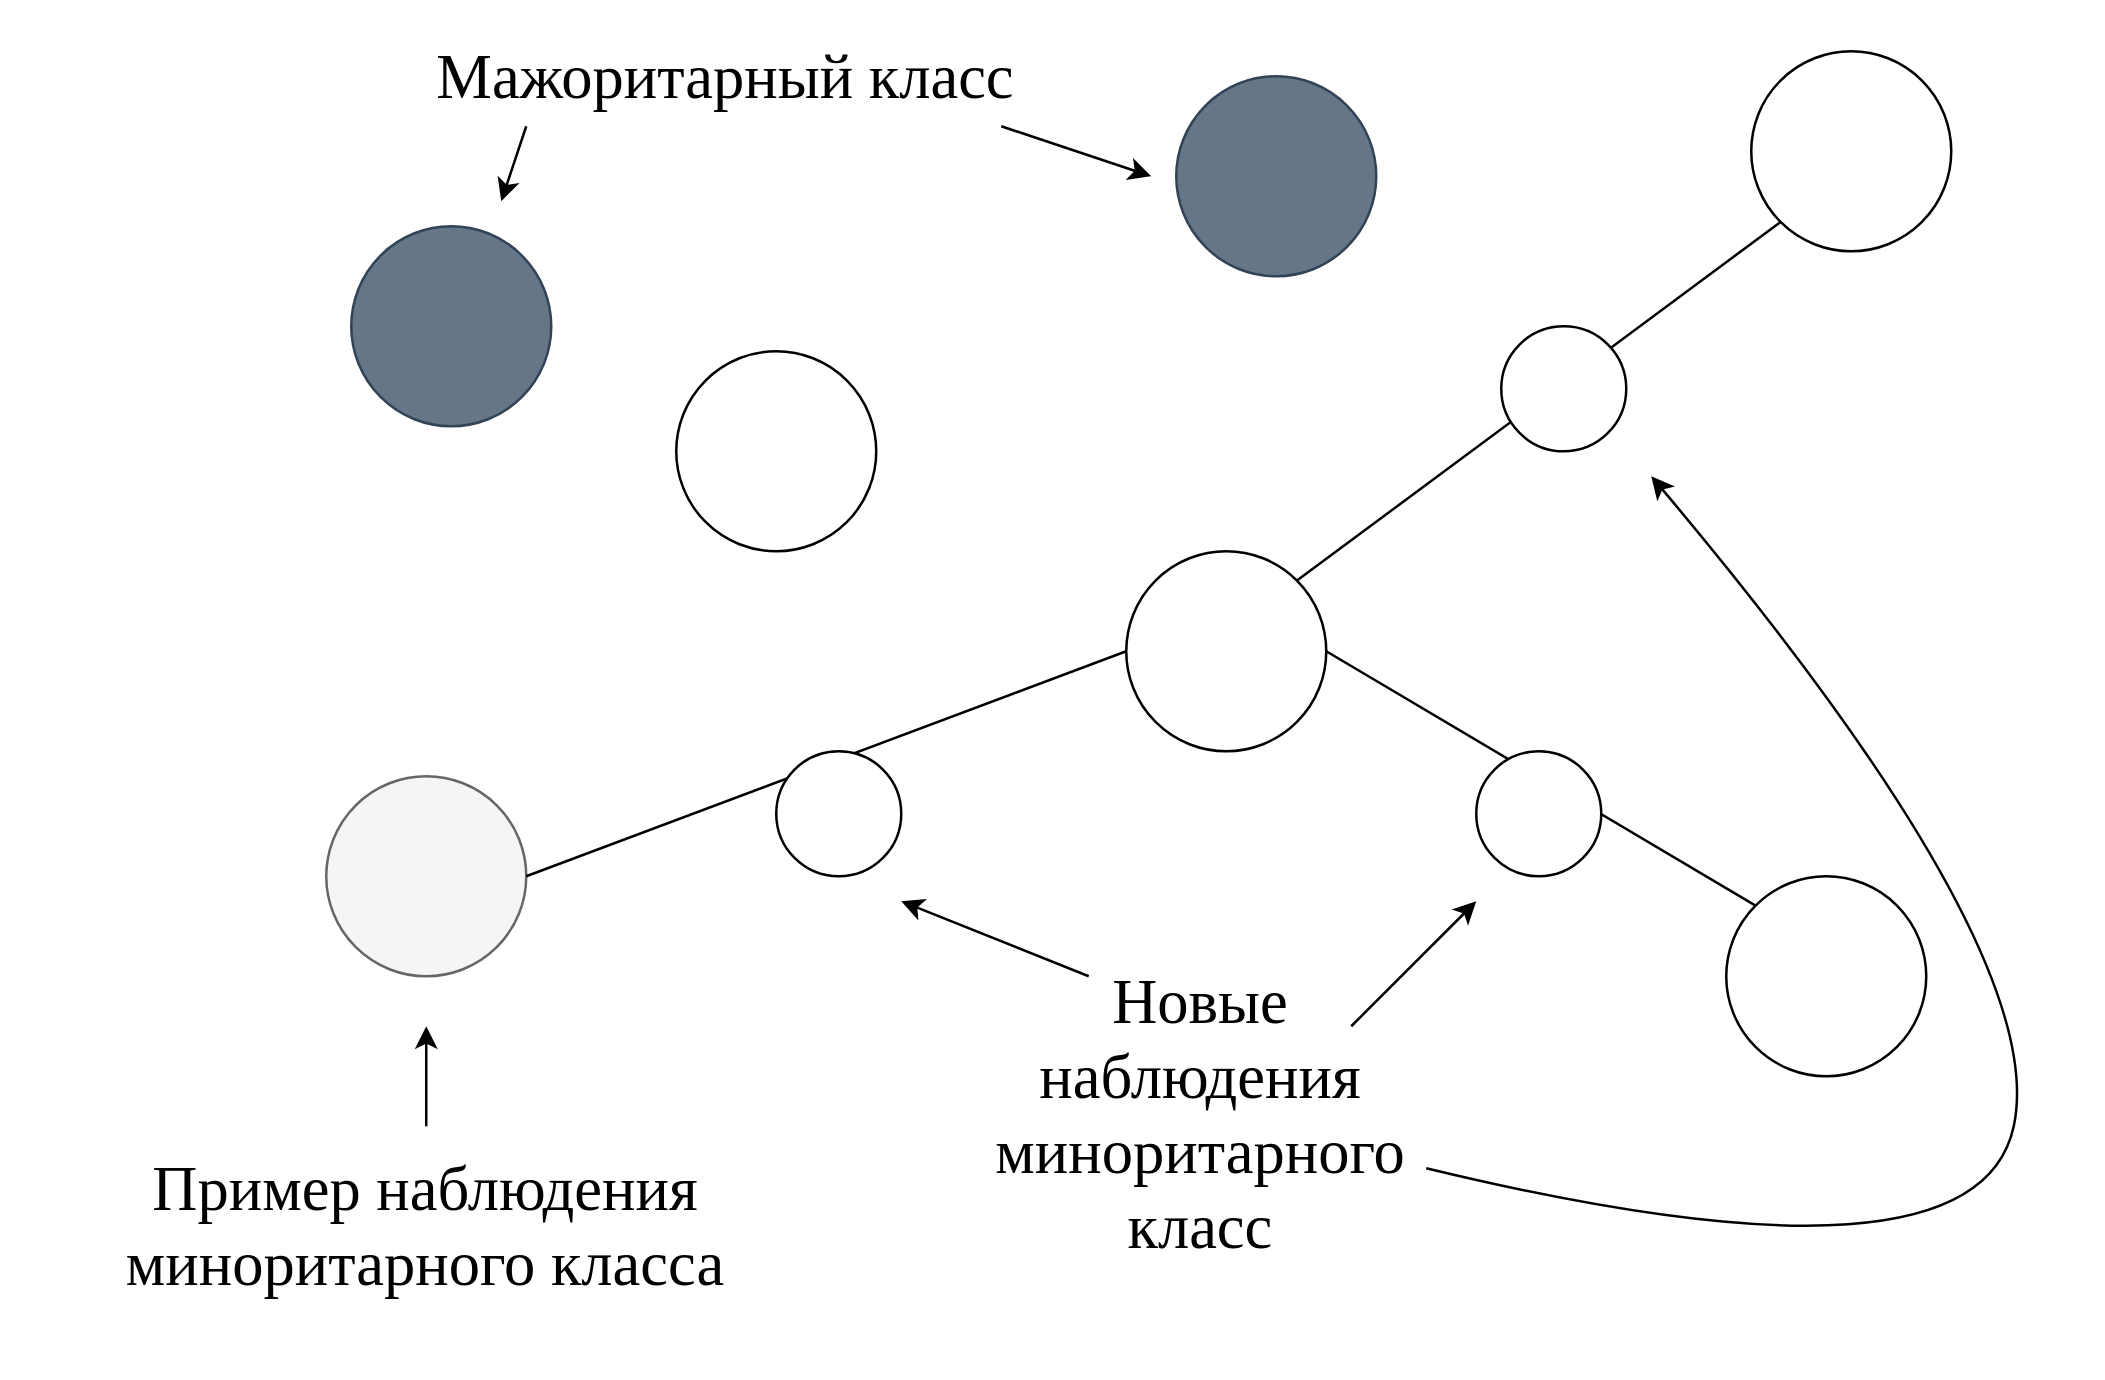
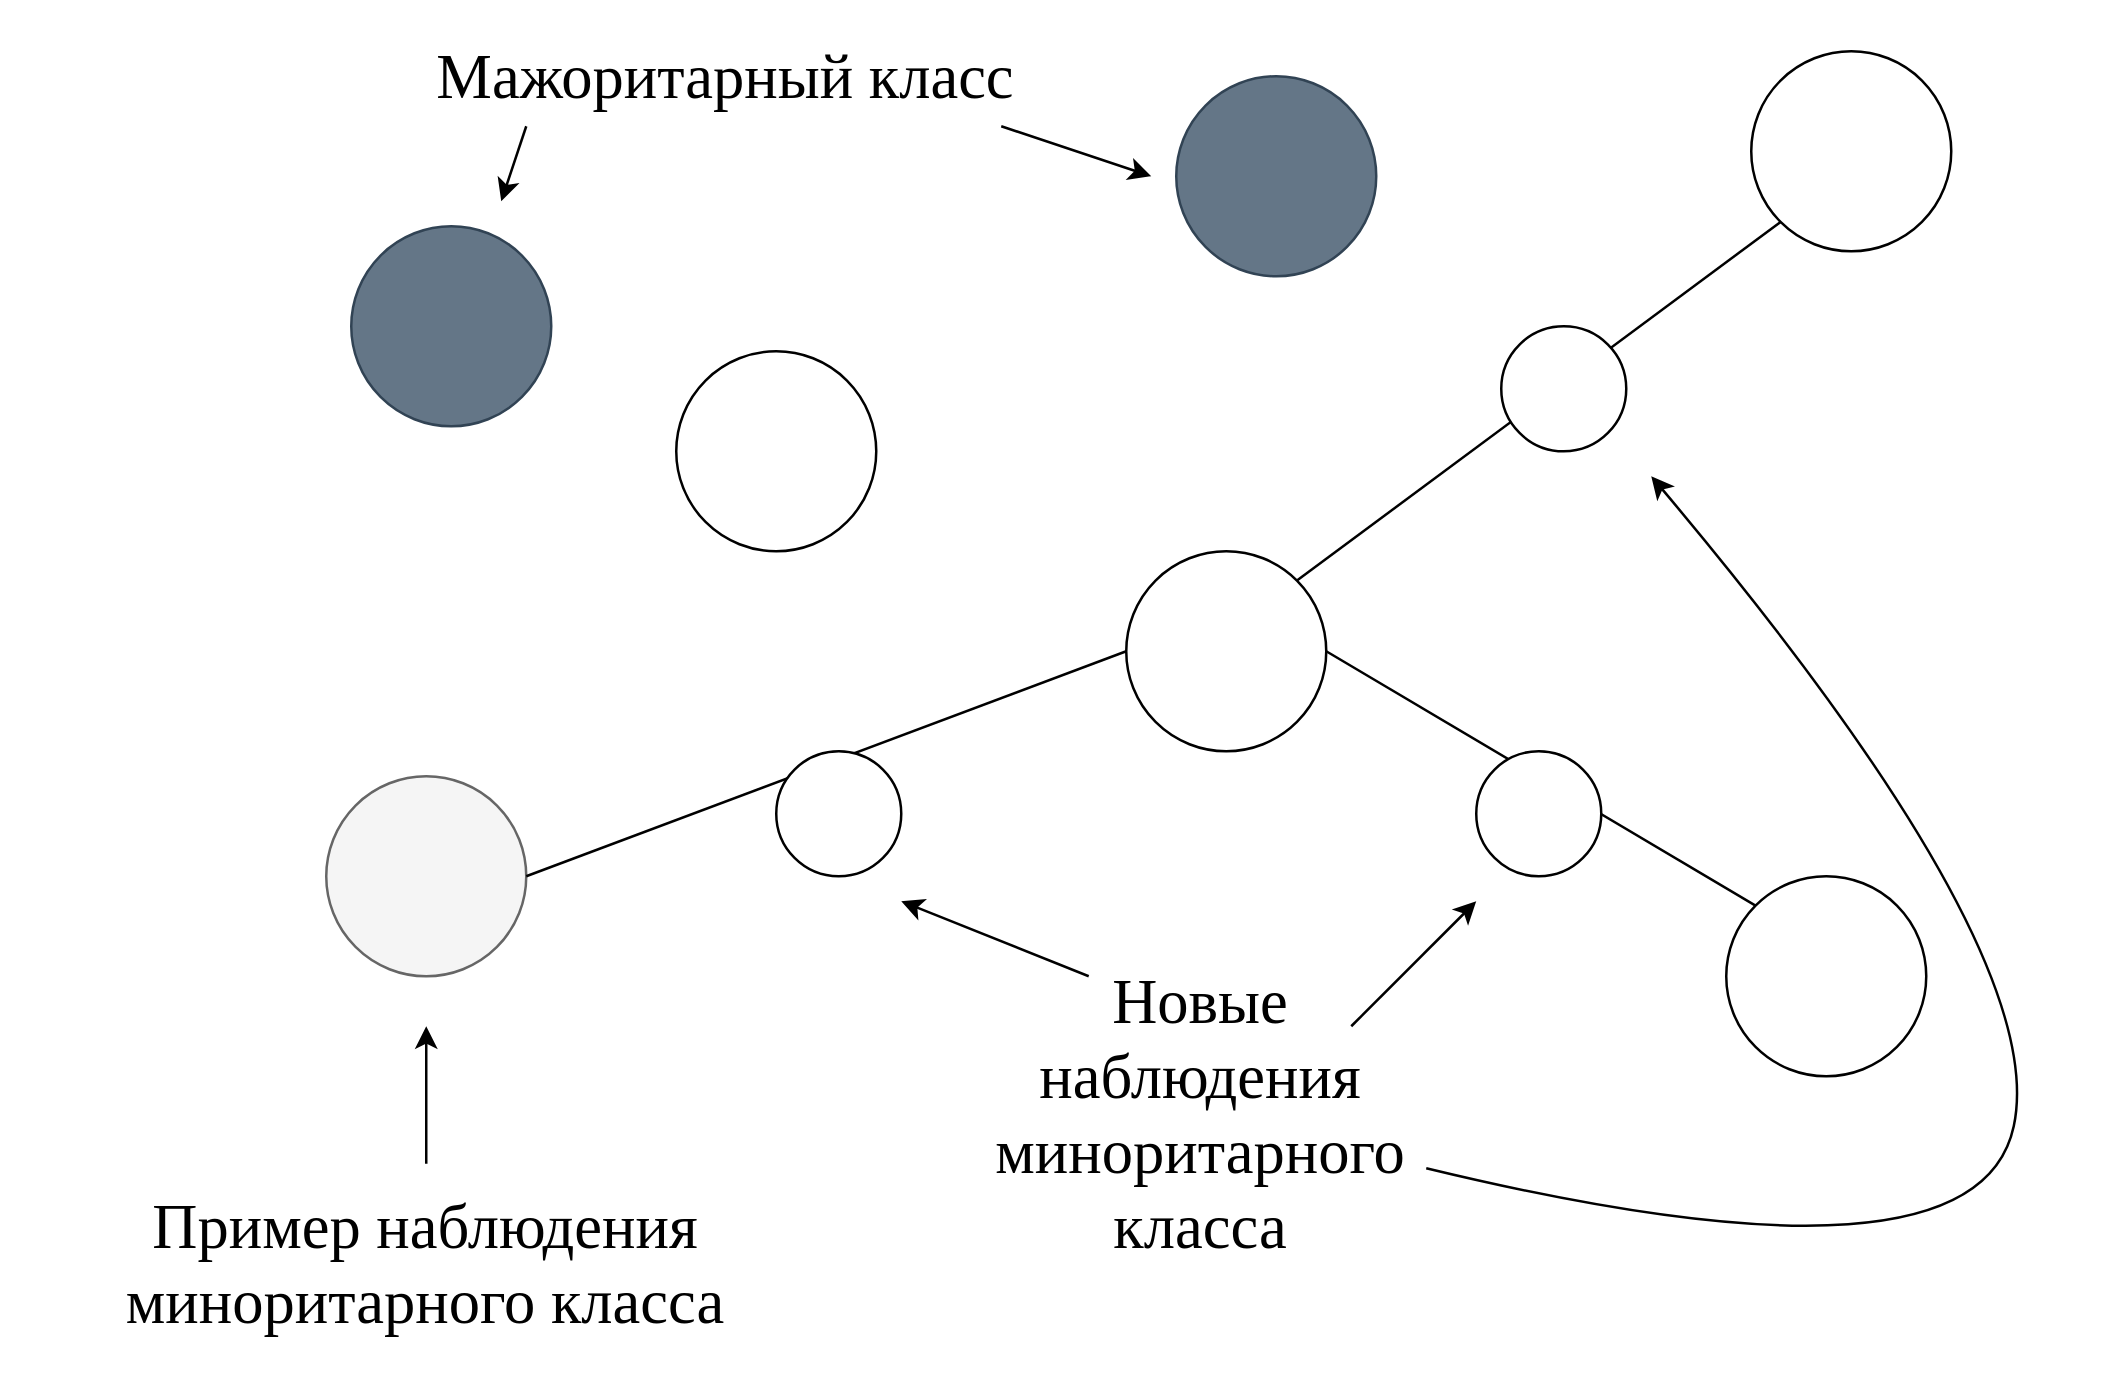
  <mxCell id="0" />
  <mxCell id="1" parent="0" />
  <mxCell id="2" value="" style="ellipse;whiteSpace=wrap;html=1;aspect=fixed;fillColor=#647687;strokeColor=#314354;fontColor=#ffffff;" parent="1" vertex="1"><mxGeometry x="140" y="90" width="80" height="80" as="geometry" /></mxCell>
  <mxCell id="3" value="" style="ellipse;whiteSpace=wrap;html=1;aspect=fixed;fillColor=#647687;strokeColor=#314354;fontColor=#ffffff;" parent="1" vertex="1"><mxGeometry x="470" y="30" width="80" height="80" as="geometry" /></mxCell>
  <mxCell id="4" value="" style="ellipse;whiteSpace=wrap;html=1;aspect=fixed;fillColor=#f5f5f5;strokeColor=#666666;fontColor=#333333;" parent="1" vertex="1"><mxGeometry x="130" y="310" width="80" height="80" as="geometry" /></mxCell>
  <mxCell id="5" value="" style="ellipse;whiteSpace=wrap;html=1;aspect=fixed;" parent="1" vertex="1"><mxGeometry x="700" y="20" width="80" height="80" as="geometry" /></mxCell>
  <mxCell id="6" value="" style="ellipse;whiteSpace=wrap;html=1;aspect=fixed;" parent="1" vertex="1"><mxGeometry x="270" y="140" width="80" height="80" as="geometry" /></mxCell>
  <mxCell id="7" value="" style="ellipse;whiteSpace=wrap;html=1;aspect=fixed;" parent="1" vertex="1"><mxGeometry x="690" y="350" width="80" height="80" as="geometry" /></mxCell>
  <mxCell id="8" value="" style="ellipse;whiteSpace=wrap;html=1;aspect=fixed;" parent="1" vertex="1"><mxGeometry x="450" y="220" width="80" height="80" as="geometry" /></mxCell>
  <mxCell id="9" value="" style="endArrow=none;html=1;exitX=1;exitY=0.5;exitDx=0;exitDy=0;entryX=0;entryY=0.5;entryDx=0;entryDy=0;" parent="1" source="4" target="8" edge="1"><mxGeometry width="50" height="50" relative="1" as="geometry"><mxPoint x="330" y="260" as="sourcePoint" /><mxPoint x="380" y="210" as="targetPoint" /></mxGeometry></mxCell>
  <mxCell id="10" value="" style="endArrow=none;html=1;entryX=1;entryY=0;entryDx=0;entryDy=0;exitX=0;exitY=1;exitDx=0;exitDy=0;" parent="1" source="5" target="8" edge="1"><mxGeometry width="50" height="50" relative="1" as="geometry"><mxPoint x="620" y="100" as="sourcePoint" /><mxPoint x="380" y="210" as="targetPoint" /></mxGeometry></mxCell>
  <mxCell id="11" value="" style="endArrow=none;html=1;exitX=0;exitY=0;exitDx=0;exitDy=0;entryX=1;entryY=0.5;entryDx=0;entryDy=0;" parent="1" source="7" target="8" edge="1"><mxGeometry width="50" height="50" relative="1" as="geometry"><mxPoint x="330" y="260" as="sourcePoint" /><mxPoint x="380" y="210" as="targetPoint" /></mxGeometry></mxCell>
  <mxCell id="12" value="" style="ellipse;whiteSpace=wrap;html=1;aspect=fixed;" parent="1" vertex="1"><mxGeometry x="310" y="300" width="50" height="50" as="geometry" /></mxCell>
  <mxCell id="13" value="" style="ellipse;whiteSpace=wrap;html=1;aspect=fixed;" parent="1" vertex="1"><mxGeometry x="590" y="300" width="50" height="50" as="geometry" /></mxCell>
  <mxCell id="14" value="" style="ellipse;whiteSpace=wrap;html=1;aspect=fixed;" parent="1" vertex="1"><mxGeometry x="600" y="130" width="50" height="50" as="geometry" /></mxCell>
  <mxCell id="15" value="Мажоритарный класс" style="text;html=1;strokeColor=none;fillColor=none;align=center;verticalAlign=middle;whiteSpace=wrap;rounded=0;fontSize=25;fontFamily=Times New Roman;" parent="1" vertex="1"><mxGeometry x="160" y="20" width="260" height="20" as="geometry" /></mxCell>
  <mxCell id="16" value="" style="endArrow=classic;html=1;fontFamily=Times New Roman;fontSize=25;" parent="1" edge="1"><mxGeometry width="50" height="50" relative="1" as="geometry"><mxPoint x="400" y="50" as="sourcePoint" /><mxPoint x="460" y="70" as="targetPoint" /></mxGeometry></mxCell>
  <mxCell id="17" value="" style="endArrow=classic;html=1;fontFamily=Times New Roman;fontSize=25;" parent="1" edge="1"><mxGeometry width="50" height="50" relative="1" as="geometry"><mxPoint x="210" y="50" as="sourcePoint" /><mxPoint x="200" y="80" as="targetPoint" /></mxGeometry></mxCell>
- <mxCell id="18" value="Новые наблюдения миноритарного класс" style="text;html=1;strokeColor=none;fillColor=none;align=center;verticalAlign=middle;whiteSpace=wrap;rounded=0;fontFamily=Times New Roman;fontSize=25;" parent="1" vertex="1"><mxGeometry x="390" y="390" width="180" height="110" as="geometry" /></mxCell>
+ <mxCell id="18" value="Новые наблюдения миноритарного класса" style="text;html=1;strokeColor=none;fillColor=none;align=center;verticalAlign=middle;whiteSpace=wrap;rounded=0;fontFamily=Times New Roman;fontSize=25;" parent="1" vertex="1"><mxGeometry x="390" y="390" width="180" height="110" as="geometry" /></mxCell>
  <mxCell id="19" value="" style="endArrow=classic;html=1;fontFamily=Times New Roman;fontSize=25;exitX=0.25;exitY=0;exitDx=0;exitDy=0;" parent="1" source="18" edge="1"><mxGeometry width="50" height="50" relative="1" as="geometry"><mxPoint x="350" y="230" as="sourcePoint" /><mxPoint x="360" y="360" as="targetPoint" /></mxGeometry></mxCell>
  <mxCell id="20" value="" style="endArrow=classic;html=1;fontFamily=Times New Roman;fontSize=25;" parent="1" edge="1"><mxGeometry width="50" height="50" relative="1" as="geometry"><mxPoint x="540" y="410" as="sourcePoint" /><mxPoint x="590" y="360" as="targetPoint" /></mxGeometry></mxCell>
  <mxCell id="21" value="" style="curved=1;endArrow=classic;html=1;fontFamily=Times New Roman;fontSize=25;" parent="1" source="18" edge="1"><mxGeometry width="50" height="50" relative="1" as="geometry"><mxPoint x="350" y="1120" as="sourcePoint" /><mxPoint x="660" y="190" as="targetPoint" /><Array as="points"><mxPoint x="790" y="520" /><mxPoint x="820" y="380" /></Array></mxGeometry></mxCell>
- <mxCell id="22" value="Пример наблюдения миноритарного класса" style="text;html=1;strokeColor=none;fillColor=none;align=center;verticalAlign=middle;whiteSpace=wrap;rounded=0;fontFamily=Times New Roman;fontSize=25;" parent="1" vertex="1"><mxGeometry y="450" width="300" height="80" as="geometry" x="20" /></mxCell>
+ <mxCell id="22" value="Пример наблюдения миноритарного класса" style="text;html=1;strokeColor=none;fillColor=none;align=center;verticalAlign=middle;whiteSpace=wrap;rounded=0;fontFamily=Times New Roman;fontSize=25;" parent="1" vertex="1"><mxGeometry x="20" y="465" width="300" height="80" as="geometry" /></mxCell>
  <mxCell id="23" value="" style="endArrow=classic;html=1;fontFamily=Times New Roman;fontSize=25;exitX=0.5;exitY=0;exitDx=0;exitDy=0;" parent="1" source="22" edge="1"><mxGeometry width="50" height="50" relative="1" as="geometry"><mxPoint x="350" y="240" as="sourcePoint" /><mxPoint x="170" y="410" as="targetPoint" /></mxGeometry></mxCell>
